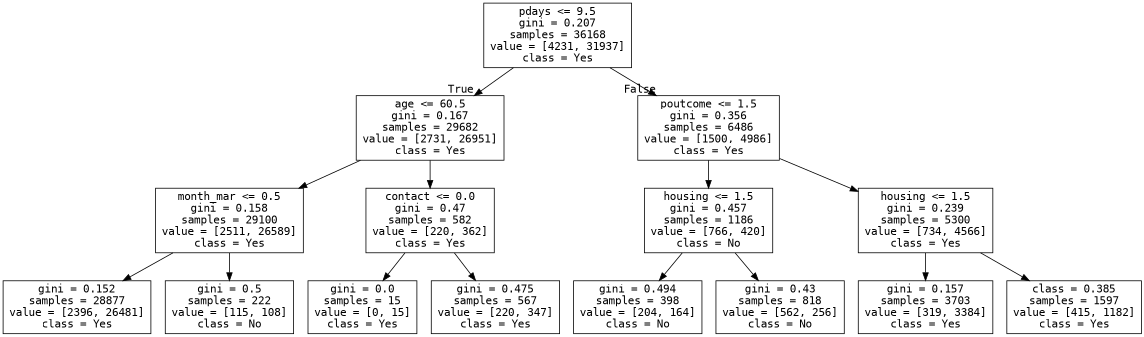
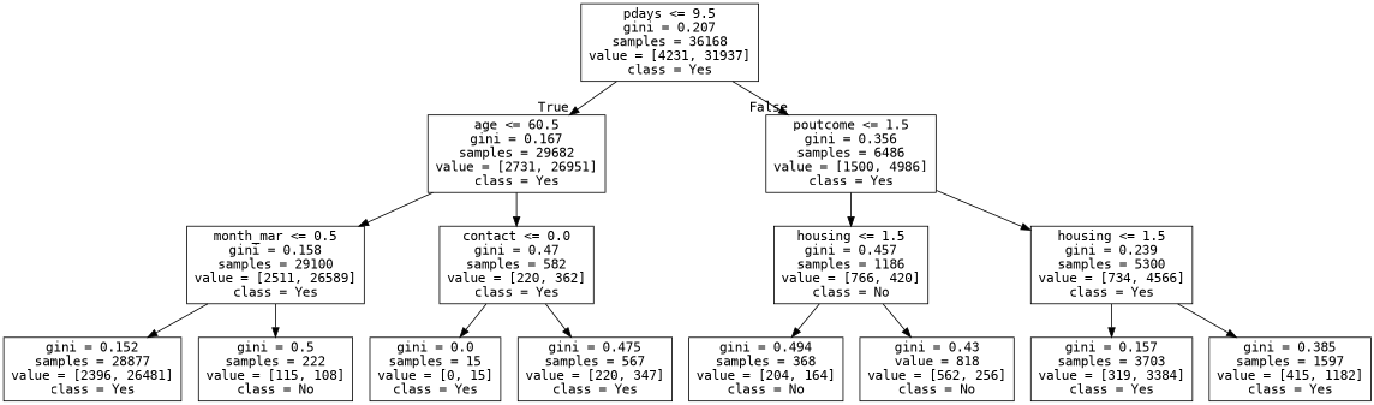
  digraph {
    fontname="DejaVu Sans Mono"
    node [fontname="DejaVu Sans Mono" shape=box]
    edge [fontname="DejaVu Sans Mono"]
    n1 [label="pdays <= 9.5\ngini = 0.207\nsamples = 36168\nvalue = [4231, 31937]\nclass = Yes"]
    n2 [label="age <= 60.5\ngini = 0.167\nsamples = 29682\nvalue = [2731, 26951]\nclass = Yes"]
    n3 [label="poutcome <= 1.5\ngini = 0.356\nsamples = 6486\nvalue = [1500, 4986]\nclass = Yes"]
    n4 [label="month_mar <= 0.5\ngini = 0.158\nsamples = 29100\nvalue = [2511, 26589]\nclass = Yes"]
    n5 [label="contact <= 0.0\ngini = 0.47\nsamples = 582\nvalue = [220, 362]\nclass = Yes"]
    n6 [label="housing <= 1.5\ngini = 0.457\nsamples = 1186\nvalue = [766, 420]\nclass = No"]
    n7 [label="housing <= 1.5\ngini = 0.239\nsamples = 5300\nvalue = [734, 4566]\nclass = Yes"]
    n8 [label="gini = 0.152\nsamples = 28877\nvalue = [2396, 26481]\nclass = Yes"]
    n9 [label="gini = 0.5\nsamples = 222\nvalue = [115, 108]\nclass = No"]
    n10 [label="gini = 0.0\nsamples = 15\nvalue = [0, 15]\nclass = Yes"]
    n11 [label="gini = 0.475\nsamples = 567\nvalue = [220, 347]\nclass = Yes"]
-   n12 [label="gini = 0.494\nsamples = 398\nvalue = [204, 164]\nclass = No"]
-   n13 [label="gini = 0.43\nsamples = 818\nvalue = [562, 256]\nclass = No"]
+   n12 [label="gini = 0.494\nsamples = 368\nvalue = [204, 164]\nclass = No"]
+   n13 [label="gini = 0.43\nvalue = 818\nvalue = [562, 256]\nclass = No"]
    n14 [label="gini = 0.157\nsamples = 3703\nvalue = [319, 3384]\nclass = Yes"]
-   n15 [label="class = 0.385\nsamples = 1597\nvalue = [415, 1182]\nclass = Yes"]
+   n15 [label="gini = 0.385\nsamples = 1597\nvalue = [415, 1182]\nclass = Yes"]
    n1 -> n2 [headlabel=True labelangle=45 labeldistance=2.5]
    n1 -> n3 [headlabel=False labelangle=-45 labeldistance=2.5]
    n2 -> n4
    n2 -> n5
    n3 -> n6
    n3 -> n7
    n4 -> n8
    n4 -> n9
    n5 -> n10
    n5 -> n11
    n6 -> n12
    n6 -> n13
    n7 -> n14
    n7 -> n15
  }
